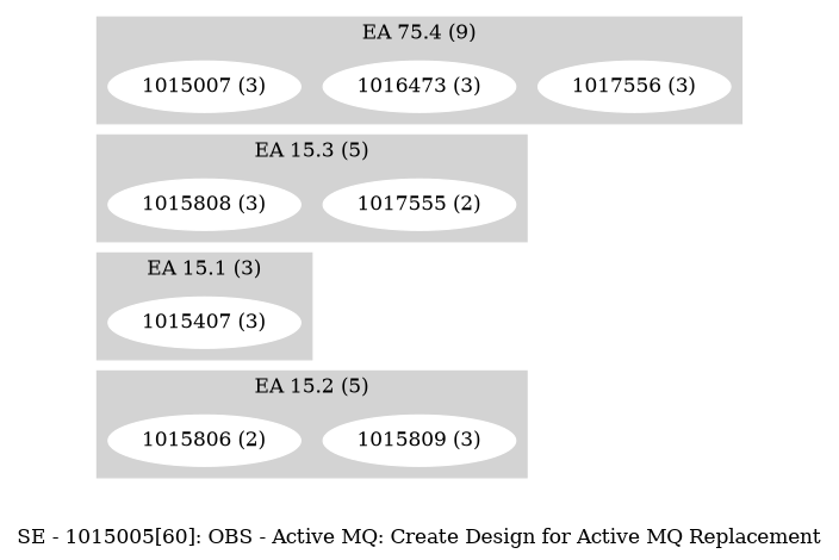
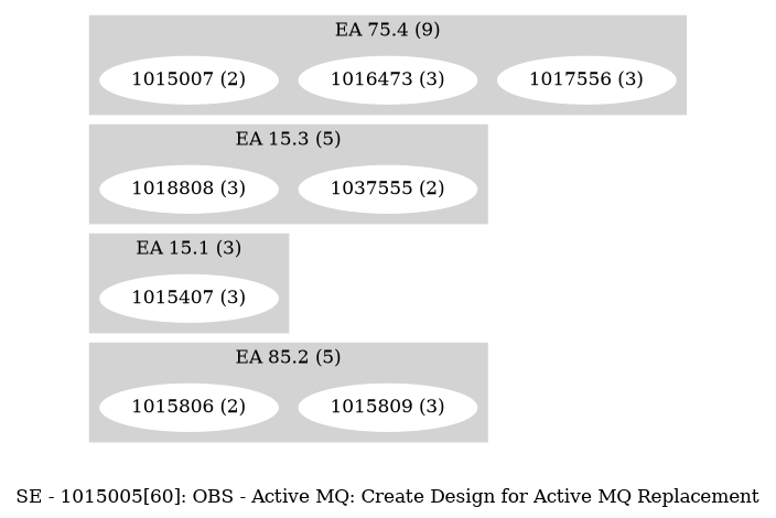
  digraph {
    label="SE - 1015005[60]: OBS - Active MQ: Create Design for Active MQ Replacement"
    rankdir=LR
    ranksep=.1
    node [color=white style=filled]
    edge [style=invis]
    "1015806 (2)"
    "1015809 (3)"
    n3 [label="1015407 (3)"]
-   "1015808 (3)"
-   "1017555 (2)"
-   "1015007 (3)"
+   "1015808 (3)" [label="1018808 (3)"]
+   "1017555 (2)" [label="1037555 (2)"]
+   "1015007 (3)" [label="1015007 (2)"]
    "1016473 (3)"
    "1017556 (3)"
    subgraph cluster_1 {
      color=lightgrey
-     label="EA 15.2 (5)"
+     label="EA 85.2 (5)"
      style=filled
      "1015806 (2)"
      "1015809 (3)"
    }
    subgraph cluster_2 {
      color=lightgrey
      label="EA 15.1 (3)"
      style=filled
      n3
    }
    subgraph cluster_3 {
      color=lightgrey
      label="EA 15.3 (5)"
      style=filled
      "1015808 (3)"
      "1017555 (2)"
    }
    subgraph cluster_4 {
      color=lightgrey
      label="EA 75.4 (9)"
      style=filled
      "1015007 (3)"
      "1016473 (3)"
      "1017556 (3)"
    }
    "1015806 (2)" -> "1015809 (3)"
    "1015808 (3)" -> "1017555 (2)"
    "1015007 (3)" -> "1016473 (3)"
    "1016473 (3)" -> "1017556 (3)"
  }
